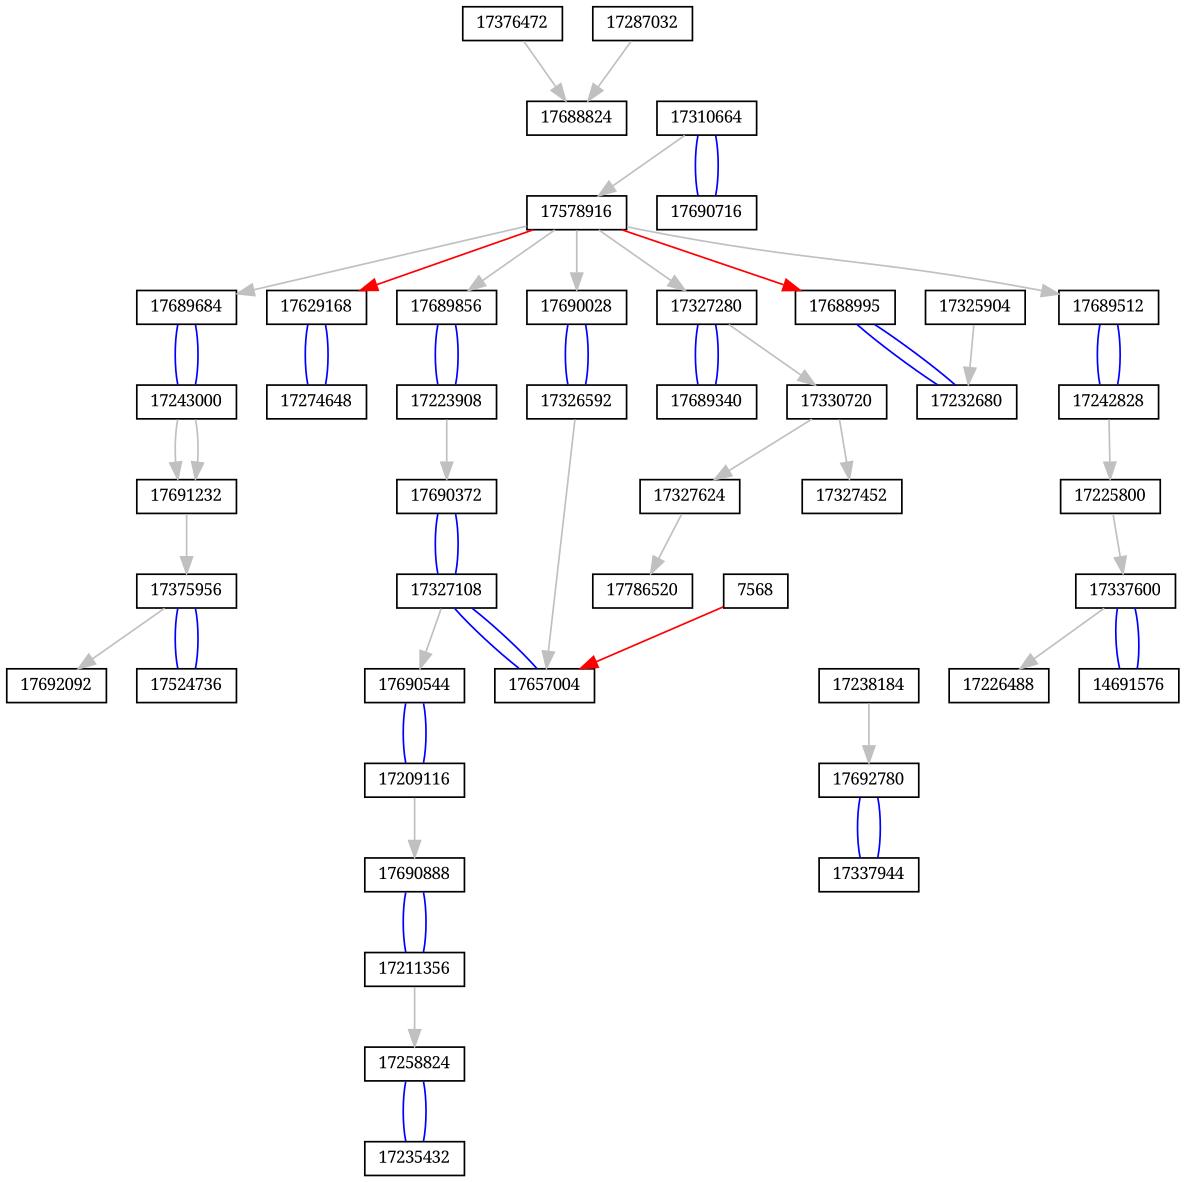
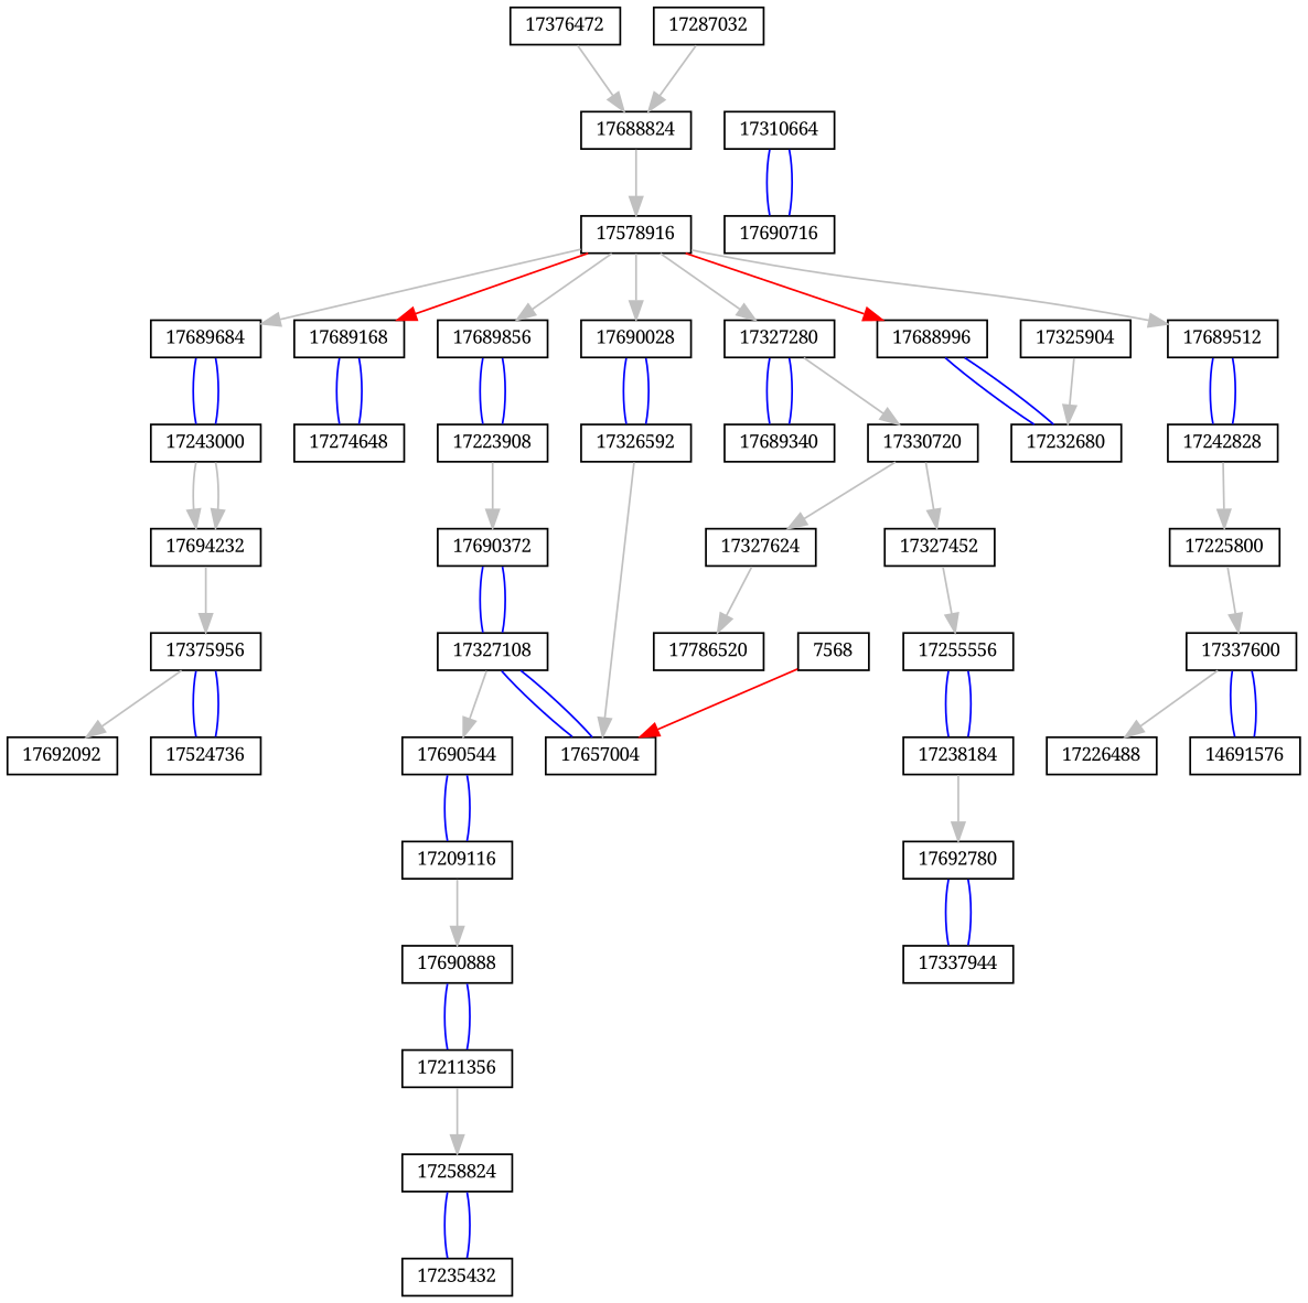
  graph {
    fontname="Noto Serif"
    node [fontname="Noto Serif" fontsize=10 shape=box]
    edge [color=blue fontname="Noto Serif"]
    n1 [height=0.28 label=17376472 width=0.78]
    n2 [height=0.28 label=17688824 width=0.78]
    n3 [height=0.28 label=17578916 width=0.78]
    n4 [height=0.28 label=17689512 width=0.78]
    n5 [height=0.28 label=17689684 width=0.78]
-   n6 [height=0.28 label=17629168 width=0.78]
+   n6 [height=0.28 label=17689168 width=0.78]
    n7 [height=0.28 label=17689856 width=0.78]
    n8 [height=0.28 label=17690028 width=0.78]
-   n9 [height=0.28 label=17688995 width=0.78]
+   n9 [height=0.28 label=17688996 width=0.78]
    n10 [height=0.28 label=17327280 width=0.78]
    n11 [height=0.28 label=17242828 width=0.78]
    n12 [height=0.28 label=17243000 width=0.78]
    n13 [height=0.28 label=17274648 width=0.78]
    n14 [height=0.28 label=17689340 width=0.78]
    n15 [height=0.28 label=17223908 width=0.78]
    n16 [height=0.28 label=17326592 width=0.78]
    n17 [height=0.28 label=17232680 width=0.78]
    n18 [height=0.28 label=17225800 width=0.78]
    n19 [height=0.28 label=17337600 width=0.78]
    n20 [height=0.28 label=14691576 width=0.78]
    n21 [height=0.28 label=17226488 width=0.78]
-   n22 [height=0.28 label=17691232 width=0.78]
+   n22 [height=0.28 label=17694232 width=0.78]
    n23 [height=0.28 label=17375956 width=0.78]
    n24 [height=0.28 label=17524736 width=0.78]
    n25 [height=0.28 label=17692092 width=0.78]
    n26 [height=0.28 label=17330720 width=0.78]
    n27 [height=0.28 label=17327452 width=0.78]
    n28 [height=0.28 label=17327624 width=0.78]
+   n29 [height=0.28 label=17255556 width=0.78]
    n30 [height=0.28 label=17786520 width=0.78]
    n31 [height=0.28 label=17238184 width=0.78]
    n32 [height=0.28 label=17692780 width=0.78]
    n33 [height=0.28 label=17337944 width=0.78]
    n34 [height=0.28 label=17325904 width=0.78]
    n35 [height=0.28 label=17690372 width=0.78]
    n36 [height=0.28 label=17327108 width=0.78]
    n37 [height=0.28 label=17657004 width=0.78]
    n38 [height=0.28 label=17690544 width=0.78]
    n39 [height=0.28 label=17209116 width=0.78]
    n40 [height=0.28 label=7568 width=0.50]
    n41 [height=0.28 label=17690888 width=0.78]
    n42 [height=0.28 label=17690716 width=0.78]
    n43 [height=0.28 label=17310664 width=0.78]
    n44 [height=0.28 label=17211356 width=0.78]
    n45 [height=0.28 label=17258824 width=0.78]
    n46 [height=0.28 label=17235432 width=0.78]
    n47 [height=0.28 label=17287032 width=0.78]
    n1 -- n2 [color=grey dir=forward]
-   n43 -- n3 [color=grey dir=forward]
+   n2 -- n3 [color=grey dir=forward]
    n3 -- n4 [color=grey dir=forward]
    n3 -- n5 [color=grey dir=forward]
    n3 -- n6 [color=red dir=forward]
    n3 -- n7 [color=grey dir=forward]
    n3 -- n8 [color=grey dir=forward]
    n3 -- n9 [color=red dir=forward]
    n3 -- n10 [color=grey dir=forward]
    n4 -- n11
    n5 -- n12
    n6 -- n13
    n7 -- n15
    n8 -- n16
    n9 -- n17
    n10 -- n14
    n10 -- n26 [color=grey dir=forward]
    n11 -- n4
    n11 -- n18 [color=grey dir=forward]
    n12 -- n5
    n12 -- n22 [color=grey dir=forward]
    n12 -- n22 [color=grey dir=forward]
    n13 -- n6
    n14 -- n10
    n15 -- n7
    n15 -- n35 [color=grey dir=forward]
    n16 -- n8
    n16 -- n37 [color=grey dir=forward]
    n17 -- n9
    n18 -- n19 [color=grey dir=forward]
    n19 -- n20
    n19 -- n21 [color=grey dir=forward]
    n20 -- n19
    n22 -- n23 [color=grey dir=forward]
    n23 -- n24
    n23 -- n25 [color=grey dir=forward]
    n24 -- n23
    n26 -- n27 [color=grey dir=forward]
    n26 -- n28 [color=grey dir=forward]
+   n27 -- n29 [color=grey dir=forward]
    n28 -- n30 [color=grey dir=forward]
+   n29 -- n31
+   n31 -- n29
    n31 -- n32 [color=grey dir=forward]
    n32 -- n33
    n33 -- n32
    n34 -- n17 [color=grey dir=forward]
    n35 -- n36
    n36 -- n35
    n36 -- n37
    n36 -- n38 [color=grey dir=forward]
    n37 -- n36
    n38 -- n39
    n39 -- n38
    n39 -- n41 [color=grey dir=forward]
    n40 -- n37 [color=red dir=forward]
    n41 -- n44
    n42 -- n43
    n43 -- n42
    n44 -- n41
    n44 -- n45 [color=grey dir=forward]
    n45 -- n46
    n46 -- n45
    n47 -- n2 [color=grey dir=forward]
  }
